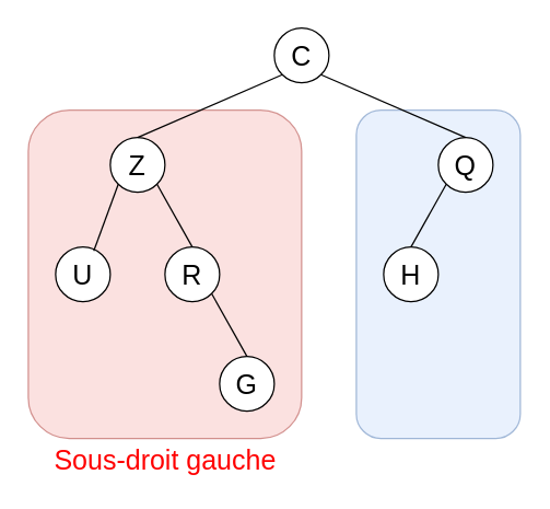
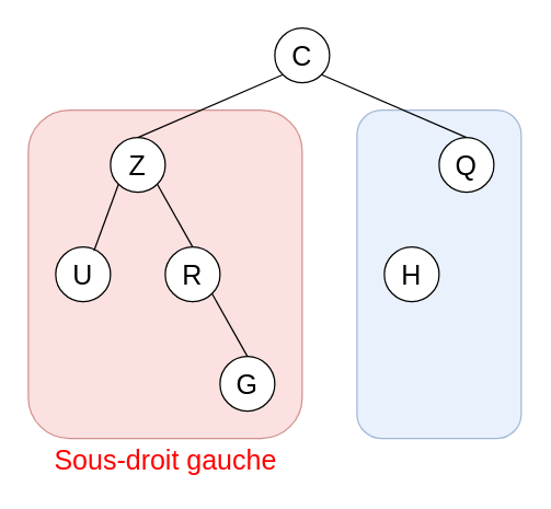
  <mxCell id="0" />
  <mxCell id="1" parent="0" />
  <mxCell id="2" value="" style="rounded=1;whiteSpace=wrap;html=1;fontSize=20;fillColor=#dae8fc;strokeColor=#6c8ebf;opacity=60;" vertex="1" parent="1"><mxGeometry x="260" y="80" width="120" height="240" as="geometry" /></mxCell>
  <mxCell id="3" value="" style="rounded=1;whiteSpace=wrap;html=1;fontSize=20;fillColor=#f8cecc;strokeColor=#b85450;opacity=60;" vertex="1" parent="1"><mxGeometry x="20" y="80" width="200" height="240" as="geometry" /></mxCell>
  <mxCell id="4" value="&lt;font style=&quot;font-size: 20px;&quot;&gt;C&lt;/font&gt;" style="ellipse;whiteSpace=wrap;html=1;" vertex="1" parent="1"><mxGeometry x="200" y="20" width="40" height="40" as="geometry" /></mxCell>
  <mxCell id="5" value="&lt;font style=&quot;font-size: 20px;&quot;&gt;Z&lt;/font&gt;" style="ellipse;whiteSpace=wrap;html=1;" vertex="1" parent="1"><mxGeometry x="80" y="100" width="40" height="40" as="geometry" /></mxCell>
  <mxCell id="6" value="&lt;font style=&quot;font-size: 20px;&quot;&gt;U&lt;/font&gt;" style="ellipse;whiteSpace=wrap;html=1;" vertex="1" parent="1"><mxGeometry x="40" y="180" width="40" height="40" as="geometry" /></mxCell>
  <mxCell id="7" value="&lt;font style=&quot;font-size: 20px;&quot;&gt;Q&lt;/font&gt;" style="ellipse;whiteSpace=wrap;html=1;" vertex="1" parent="1"><mxGeometry x="320" y="100" width="40" height="40" as="geometry" /></mxCell>
  <mxCell id="8" value="&lt;font style=&quot;font-size: 20px;&quot;&gt;R&lt;br&gt;&lt;/font&gt;" style="ellipse;whiteSpace=wrap;html=1;" vertex="1" parent="1"><mxGeometry x="120" y="180" width="40" height="40" as="geometry" /></mxCell>
  <mxCell id="9" value="&lt;font style=&quot;font-size: 20px;&quot;&gt;G&lt;/font&gt;" style="ellipse;whiteSpace=wrap;html=1;" vertex="1" parent="1"><mxGeometry x="160" y="260" width="40" height="40" as="geometry" /></mxCell>
  <mxCell id="10" value="" style="endArrow=none;html=1;rounded=0;fontSize=20;entryX=0;entryY=1;entryDx=0;entryDy=0;exitX=0.5;exitY=0;exitDx=0;exitDy=0;" edge="1" parent="1" source="5" target="4"><mxGeometry width="50" height="50" relative="1" as="geometry"><mxPoint x="210" y="300" as="sourcePoint" /><mxPoint x="260" y="250" as="targetPoint" /></mxGeometry></mxCell>
  <mxCell id="11" value="" style="endArrow=none;html=1;rounded=0;fontSize=20;entryX=1;entryY=1;entryDx=0;entryDy=0;exitX=0.5;exitY=0;exitDx=0;exitDy=0;" edge="1" parent="1" source="7" target="4"><mxGeometry width="50" height="50" relative="1" as="geometry"><mxPoint x="210" y="300" as="sourcePoint" /><mxPoint x="260" y="250" as="targetPoint" /></mxGeometry></mxCell>
  <mxCell id="12" value="" style="endArrow=none;html=1;rounded=0;fontSize=20;entryX=0;entryY=1;entryDx=0;entryDy=0;exitX=0.698;exitY=0.071;exitDx=0;exitDy=0;exitPerimeter=0;" edge="1" parent="1" source="6" target="5"><mxGeometry width="50" height="50" relative="1" as="geometry"><mxPoint x="210" y="300" as="sourcePoint" /><mxPoint x="260" y="250" as="targetPoint" /></mxGeometry></mxCell>
  <mxCell id="13" value="" style="endArrow=none;html=1;rounded=0;fontSize=20;entryX=1;entryY=1;entryDx=0;entryDy=0;exitX=0.5;exitY=0;exitDx=0;exitDy=0;" edge="1" parent="1" source="8" target="5"><mxGeometry width="50" height="50" relative="1" as="geometry"><mxPoint x="210" y="300" as="sourcePoint" /><mxPoint x="260" y="250" as="targetPoint" /></mxGeometry></mxCell>
  <mxCell id="14" value="" style="endArrow=none;html=1;rounded=0;fontSize=20;entryX=1;entryY=1;entryDx=0;entryDy=0;exitX=0.5;exitY=0;exitDx=0;exitDy=0;" edge="1" parent="1" source="9" target="8"><mxGeometry width="50" height="50" relative="1" as="geometry"><mxPoint x="210" y="300" as="sourcePoint" /><mxPoint x="260" y="250" as="targetPoint" /></mxGeometry></mxCell>
  <mxCell id="15" value="&lt;font style=&quot;font-size: 20px;&quot;&gt;H&lt;/font&gt;" style="ellipse;whiteSpace=wrap;html=1;" vertex="1" parent="1"><mxGeometry x="280" y="180" width="40" height="40" as="geometry" /></mxCell>
- <mxCell id="16" value="" style="endArrow=none;html=1;rounded=0;fontSize=20;entryX=0;entryY=1;entryDx=0;entryDy=0;exitX=0.5;exitY=0;exitDx=0;exitDy=0;" edge="1" parent="1" source="15" target="7"><mxGeometry width="50" height="50" relative="1" as="geometry"><mxPoint x="300" y="192.84" as="sourcePoint" /><mxPoint x="317.938" y="144.142" as="targetPoint" /></mxGeometry></mxCell>
  <mxCell id="17" value="&lt;font color=&quot;#ff0000&quot;&gt;Sous-droit gauche&lt;/font&gt;" style="text;html=1;align=center;verticalAlign=middle;resizable=0;points=[];autosize=1;strokeColor=none;fillColor=none;fontSize=20;fontColor=#FF8000;" vertex="1" parent="1"><mxGeometry x="25" y="320" width="190" height="30" as="geometry" /></mxCell>
